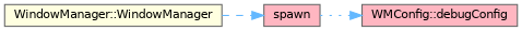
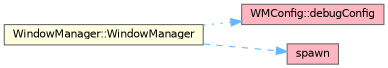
  digraph {
    rankdir=LR
    node [color=grey40 fillcolor=lightpink fontname=Helvetica fontsize=10 shape=box style=filled]
    edge [color=steelblue1 fontname=Helvetica fontsize=10 labelfontname=Helvetica labelfontsize=10]
    n1 [color=gray40 fillcolor=lightyellow fontcolor=black height=0.2 label="WindowManager::WindowManager" width=0.4]
    n2 [height=0.2 label="WMConfig::debugConfig" width=0.4]
    n3 [height=0.2 label=spawn width=0.4]
-   n3 -> n2 [style=dotted]
+   n1 -> n2 [style=dotted]
    n1 -> n3 [style=dashed]
  }
